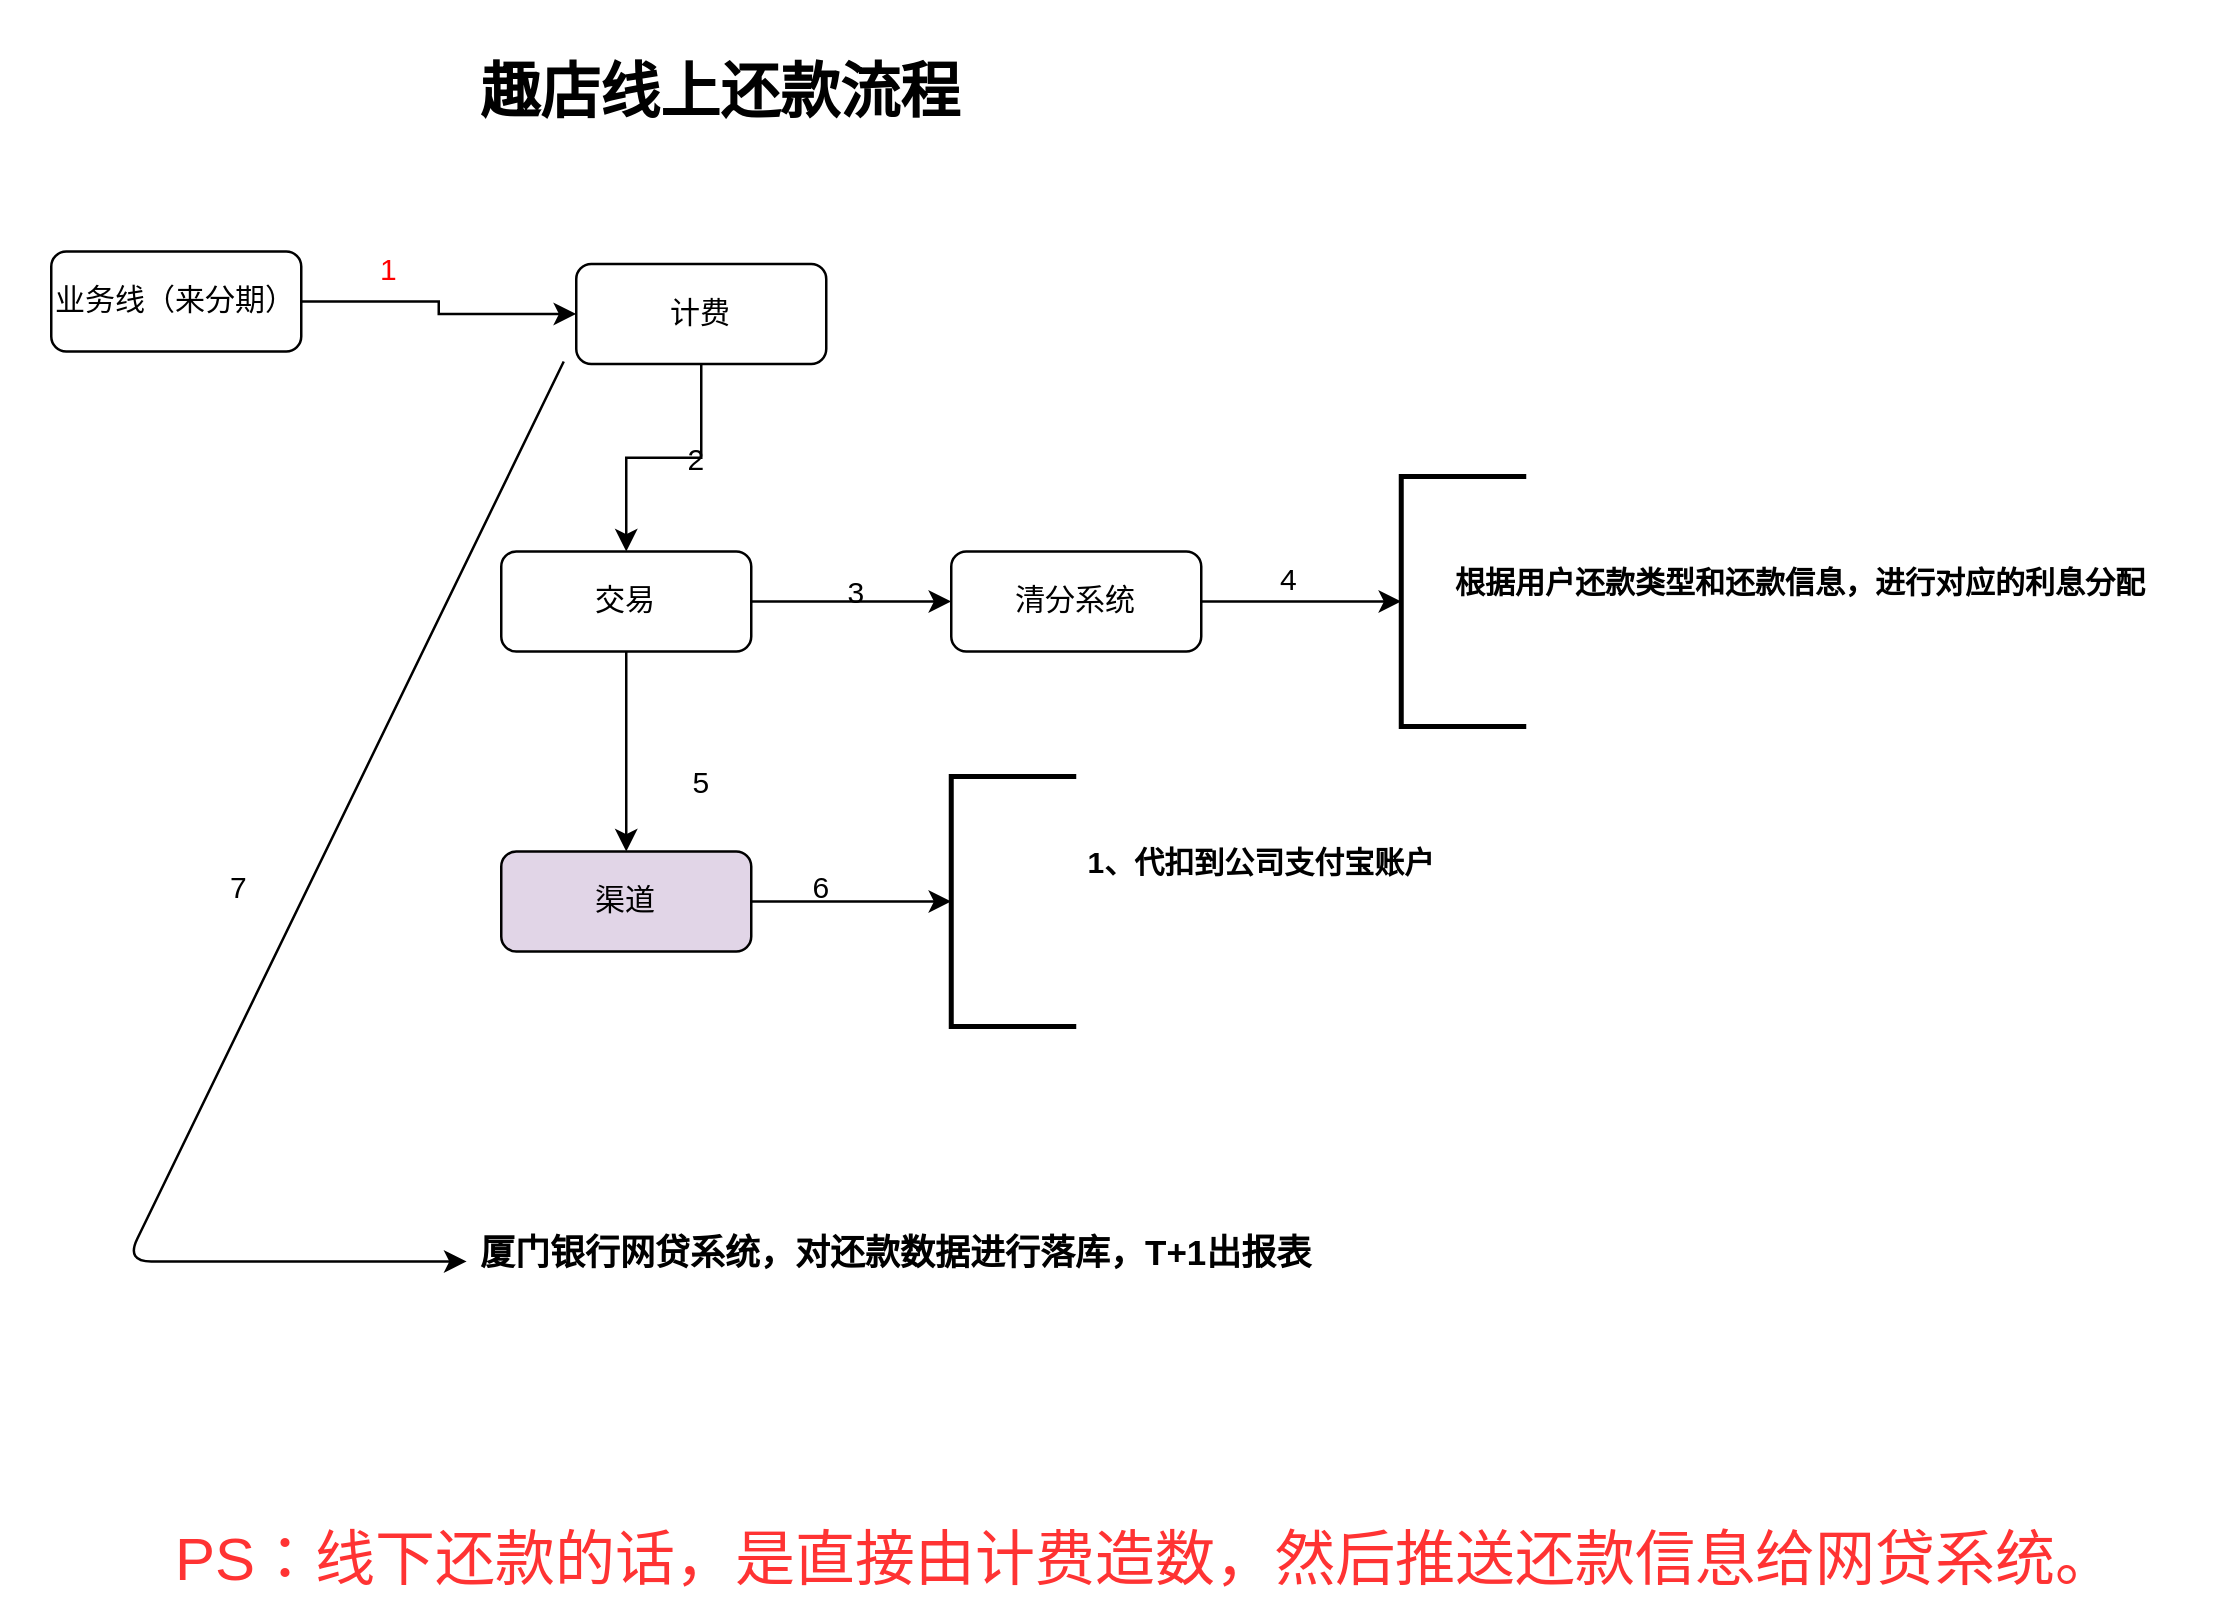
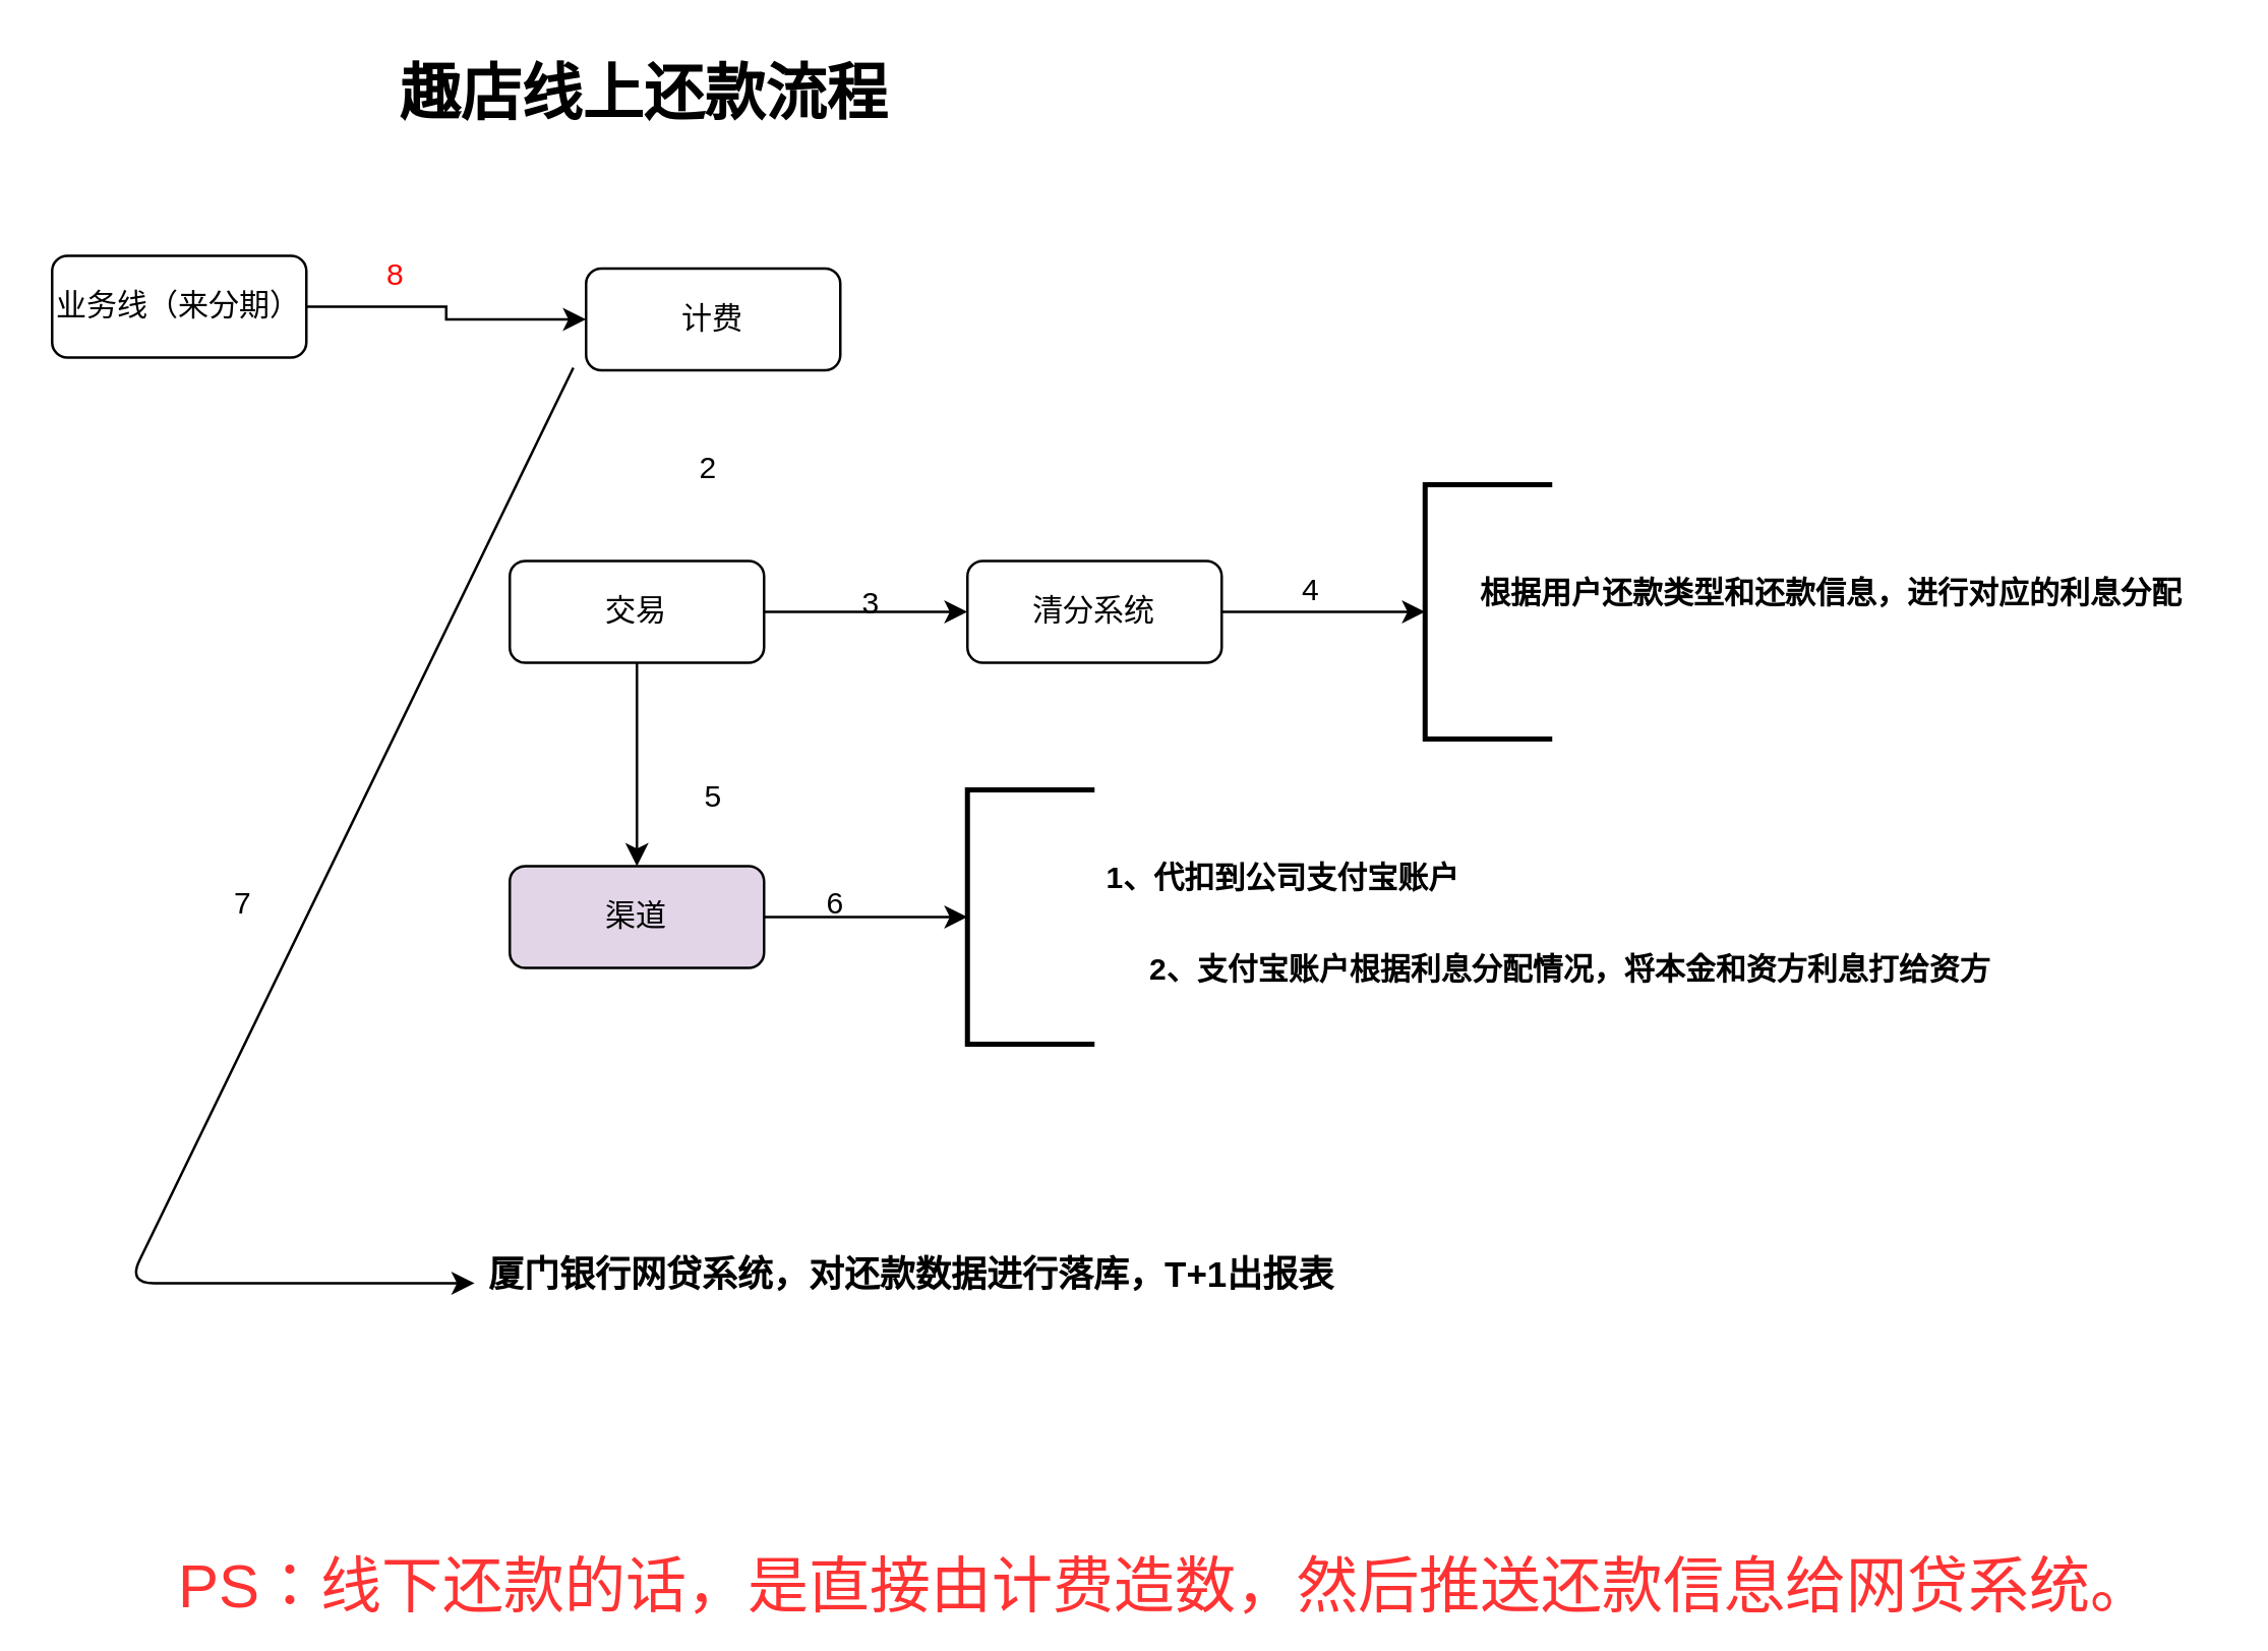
  <mxCell id="0" />
  <mxCell id="1" parent="0" />
  <mxCell id="2" value="" style="edgeStyle=orthogonalEdgeStyle;rounded=0;orthogonalLoop=1;jettySize=auto;html=1;" edge="1" parent="1" source="3" target="5"><mxGeometry relative="1" as="geometry" /></mxCell>
  <mxCell id="3" value="业务线（来分期）" style="rounded=1;whiteSpace=wrap;html=1;" vertex="1" parent="1"><mxGeometry x="20" y="100" width="100" height="40" as="geometry" /></mxCell>
- <mxCell id="4" value="" style="edgeStyle=orthogonalEdgeStyle;rounded=0;orthogonalLoop=1;jettySize=auto;html=1;" edge="1" parent="1" source="5" target="8"><mxGeometry relative="1" as="geometry" /></mxCell>
  <mxCell id="5" value="计费" style="rounded=1;whiteSpace=wrap;html=1;" vertex="1" parent="1"><mxGeometry x="230" y="105" width="100" height="40" as="geometry" /></mxCell>
  <mxCell id="6" value="" style="edgeStyle=orthogonalEdgeStyle;rounded=0;orthogonalLoop=1;jettySize=auto;html=1;" edge="1" parent="1" source="8" target="12"><mxGeometry relative="1" as="geometry" /></mxCell>
  <mxCell id="7" value="" style="edgeStyle=orthogonalEdgeStyle;rounded=0;orthogonalLoop=1;jettySize=auto;html=1;" edge="1" parent="1" source="8" target="10"><mxGeometry relative="1" as="geometry" /></mxCell>
  <mxCell id="8" value="交易" style="rounded=1;whiteSpace=wrap;html=1;" vertex="1" parent="1"><mxGeometry x="200" y="220" width="100" height="40" as="geometry" /></mxCell>
  <mxCell id="9" value="" style="edgeStyle=orthogonalEdgeStyle;rounded=0;orthogonalLoop=1;jettySize=auto;html=1;" edge="1" parent="1" source="10"><mxGeometry relative="1" as="geometry"><mxPoint x="380" y="360" as="targetPoint" /></mxGeometry></mxCell>
  <mxCell id="10" value="渠道" style="rounded=1;whiteSpace=wrap;html=1;fillColor=#e1d5e7;" vertex="1" parent="1"><mxGeometry x="200" y="340" width="100" height="40" as="geometry" /></mxCell>
  <mxCell id="11" value="" style="edgeStyle=orthogonalEdgeStyle;rounded=0;orthogonalLoop=1;jettySize=auto;html=1;" edge="1" parent="1" source="12"><mxGeometry relative="1" as="geometry"><mxPoint x="560" y="240" as="targetPoint" /></mxGeometry></mxCell>
  <mxCell id="12" value="清分系统" style="rounded=1;whiteSpace=wrap;html=1;" vertex="1" parent="1"><mxGeometry x="380" y="220" width="100" height="40" as="geometry" /></mxCell>
- <mxCell id="13" value="&lt;font style=&quot;font-size: 24px&quot;&gt;&lt;b&gt;趣店线上还款流程&lt;/b&gt;&lt;/font&gt;" style="text;html=1;resizable=0;points=[];autosize=1;align=left;verticalAlign=top;spacingTop=-4;" vertex="1" parent="1"><mxGeometry x="190" y="20" width="210" height="20" as="geometry" /></mxCell>
+ <mxCell id="13" value="&lt;font style=&quot;font-size: 24px&quot;&gt;&lt;b&gt;趣店线上还款流程&lt;/b&gt;&lt;/font&gt;" style="text;html=1;resizable=0;points=[];autosize=1;align=left;verticalAlign=top;spacingTop=-4;" vertex="1" parent="1"><mxGeometry x="155" y="20" width="210" height="20" as="geometry" /></mxCell>
  <mxCell id="14" value="" style="strokeWidth=2;html=1;shape=mxgraph.flowchart.annotation_1;align=left;" vertex="1" parent="1"><mxGeometry x="560" y="190" width="50" height="100" as="geometry" /></mxCell>
  <mxCell id="15" value="&lt;b&gt;根据用户还款类型和还款信息，进行对应的利息分配&lt;/b&gt;" style="text;html=1;resizable=0;points=[];autosize=1;align=left;verticalAlign=top;spacingTop=-4;" vertex="1" parent="1"><mxGeometry x="580" y="223" width="290" height="20" as="geometry" /></mxCell>
  <mxCell id="16" value="" style="strokeWidth=2;html=1;shape=mxgraph.flowchart.annotation_1;align=left;" vertex="1" parent="1"><mxGeometry x="380" y="310" width="50" height="100" as="geometry" /></mxCell>
  <mxCell id="17" value="&lt;b&gt;1、代扣到公司支付宝账户&lt;/b&gt;" style="text;html=1;resizable=0;points=[];autosize=1;align=left;verticalAlign=top;spacingTop=-4;" vertex="1" parent="1"><mxGeometry x="433" y="335" width="150" height="20" as="geometry" /></mxCell>
+ <mxCell id="18" value="&lt;b&gt;2、支付宝账户根据利息分配情况，将本金和资方利息打给资方&lt;/b&gt;" style="text;html=1;resizable=0;points=[];autosize=1;align=left;verticalAlign=top;spacingTop=-4;" vertex="1" parent="1"><mxGeometry x="450" y="371" width="350" height="20" as="geometry" /></mxCell>
  <mxCell id="19" value="&lt;b&gt;&lt;font style=&quot;font-size: 14px&quot;&gt;厦门银行网贷系统，对还款数据进行落库，T+1出报表&lt;/font&gt;&lt;/b&gt;" style="text;html=1;resizable=0;points=[];autosize=1;align=left;verticalAlign=top;spacingTop=-4;" vertex="1" parent="1"><mxGeometry x="190" y="490" width="350" height="20" as="geometry" /></mxCell>
  <mxCell id="20" value="" style="endArrow=classic;html=1;exitX=-0.05;exitY=0.975;exitDx=0;exitDy=0;exitPerimeter=0;entryX=-0.011;entryY=0.7;entryDx=0;entryDy=0;entryPerimeter=0;" edge="1" parent="1" source="5" target="19"><mxGeometry width="50" height="50" relative="1" as="geometry"><mxPoint x="20" y="580" as="sourcePoint" /><mxPoint x="70" y="530" as="targetPoint" /><Array as="points"><mxPoint x="50" y="504" /></Array></mxGeometry></mxCell>
- <mxCell id="21" value="&lt;font color=&quot;#ff0000&quot;&gt;1&lt;/font&gt;" style="text;html=1;resizable=0;points=[];autosize=1;align=left;verticalAlign=top;spacingTop=-4;" vertex="1" parent="1"><mxGeometry x="150" y="98" width="20" height="20" as="geometry" /></mxCell>
+ <mxCell id="21" value="&lt;font color=&quot;#ff0000&quot;&gt;8&lt;/font&gt;" style="text;html=1;resizable=0;points=[];autosize=1;align=left;verticalAlign=top;spacingTop=-4;" vertex="1" parent="1"><mxGeometry x="150" y="98" width="20" height="20" as="geometry" /></mxCell>
  <mxCell id="22" value="2" style="text;html=1;resizable=0;points=[];autosize=1;align=left;verticalAlign=top;spacingTop=-4;" vertex="1" parent="1"><mxGeometry x="273" y="174" width="20" height="20" as="geometry" /></mxCell>
  <mxCell id="23" value="3" style="text;html=1;resizable=0;points=[];autosize=1;align=left;verticalAlign=top;spacingTop=-4;" vertex="1" parent="1"><mxGeometry x="337" y="227" width="20" height="20" as="geometry" /></mxCell>
  <mxCell id="24" value="4" style="text;html=1;resizable=0;points=[];autosize=1;align=left;verticalAlign=top;spacingTop=-4;" vertex="1" parent="1"><mxGeometry x="510" y="222" width="20" height="20" as="geometry" /></mxCell>
  <mxCell id="25" value="5" style="text;html=1;resizable=0;points=[];autosize=1;align=left;verticalAlign=top;spacingTop=-4;" vertex="1" parent="1"><mxGeometry x="275" y="303" width="20" height="20" as="geometry" /></mxCell>
  <mxCell id="26" value="6" style="text;html=1;resizable=0;points=[];autosize=1;align=left;verticalAlign=top;spacingTop=-4;" vertex="1" parent="1"><mxGeometry x="323" y="345" width="20" height="20" as="geometry" /></mxCell>
  <mxCell id="27" value="7" style="text;html=1;resizable=0;points=[];autosize=1;align=left;verticalAlign=top;spacingTop=-4;" vertex="1" parent="1"><mxGeometry x="90" y="345" width="20" height="20" as="geometry" /></mxCell>
  <mxCell id="28" value="&lt;font style=&quot;font-size: 24px&quot; color=&quot;#ff3333&quot;&gt;PS：线下还款的话，是直接由计费造数，然后推送还款信息给网贷系统。&lt;/font&gt;" style="text;html=1;resizable=0;points=[];autosize=1;align=left;verticalAlign=top;spacingTop=-4;" vertex="1" parent="1"><mxGeometry x="68" y="607" width="790" height="20" as="geometry" /></mxCell>
